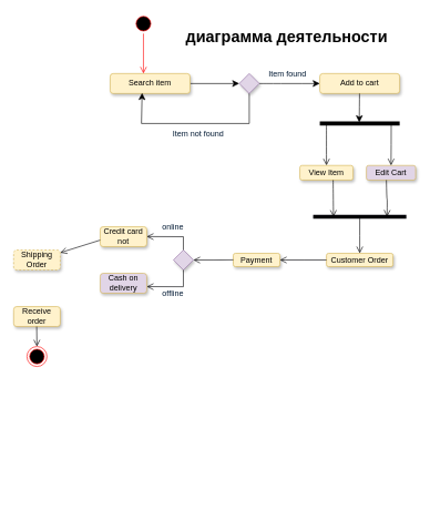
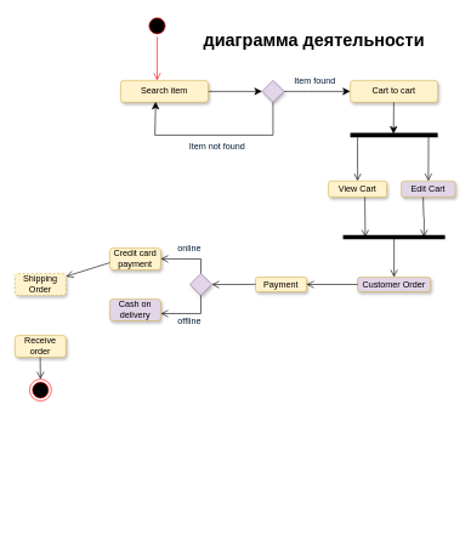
  <mxCell id="0" />
  <mxCell id="1" parent="0" />
  <mxCell id="2" value="" style="rhombus;whiteSpace=wrap;html=1;rounded=0;shadow=1;glass=0;comic=0;strokeColor=#9673a6;strokeWidth=1;fillColor=#e1d5e7;fontSize=12;align=center;" vertex="1" parent="1"><mxGeometry x="359" y="110" width="30" height="30" as="geometry" /></mxCell>
- <mxCell id="3" value="Add to cart" style="rounded=1;whiteSpace=wrap;html=1;shadow=1;glass=0;comic=0;strokeColor=#d6b656;strokeWidth=1;fillColor=#fff2cc;fontSize=12;align=center;" vertex="1" parent="1"><mxGeometry x="480" y="110" width="120" height="30" as="geometry" /></mxCell>
+ <mxCell id="3" value="Cart to cart" style="rounded=1;whiteSpace=wrap;html=1;shadow=1;glass=0;comic=0;strokeColor=#d6b656;strokeWidth=1;fillColor=#fff2cc;fontSize=12;align=center;" vertex="1" parent="1"><mxGeometry x="480" y="110" width="120" height="30" as="geometry" /></mxCell>
  <mxCell id="4" style="edgeStyle=none;html=1;exitX=1;exitY=0.5;entryX=0;entryY=0.5;shadow=0;strokeWidth=1;fontSize=12;fontColor=#001933;rounded=0;startSize=8;endSize=8;curved=1;" edge="1" parent="1" source="2" target="3"><mxGeometry relative="1" as="geometry" /></mxCell>
  <mxCell id="5" style="edgeStyle=none;html=1;exitX=1;exitY=0.5;entryX=1;entryY=0.5;shadow=0;strokeWidth=1;fontSize=12;fontColor=#001933;rounded=0;startSize=8;endSize=8;curved=1;" edge="1" parent="1"><mxGeometry relative="1" as="geometry"><mxPoint x="240" y="743.5" as="sourcePoint" /><mxPoint x="240" y="743.5" as="targetPoint" /></mxGeometry></mxCell>
  <mxCell id="6" style="edgeStyle=orthogonalEdgeStyle;rounded=0;html=1;exitX=1;exitY=0.5;entryX=0;entryY=0.5;jettySize=auto;orthogonalLoop=1;fontSize=12;startSize=8;endSize=8;exitDx=0;exitDy=0;entryDx=0;entryDy=0;" edge="1" parent="1" source="7" target="2"><mxGeometry relative="1" as="geometry" /></mxCell>
  <mxCell id="7" value="Search item" style="rounded=1;whiteSpace=wrap;html=1;shadow=1;glass=0;comic=0;strokeColor=#d6b656;strokeWidth=1;fillColor=#fff2cc;fontSize=12;align=center;" vertex="1" parent="1"><mxGeometry x="165" y="110" width="120" height="30" as="geometry" /></mxCell>
  <mxCell id="8" value="Item found" style="text;html=1;resizable=0;points=[];align=center;verticalAlign=middle;labelBackgroundColor=#ffffff;fontSize=12;fontColor=#001933;" vertex="1" connectable="0" parent="1"><mxGeometry x="430.001" y="110.003" as="geometry" /></mxCell>
  <mxCell id="9" style="edgeStyle=orthogonalEdgeStyle;rounded=0;html=1;entryX=0.4;entryY=0.971;jettySize=auto;orthogonalLoop=1;fontSize=12;startSize=8;endSize=8;entryDx=0;entryDy=0;exitX=0.5;exitY=1;exitDx=0;exitDy=0;entryPerimeter=0;" edge="1" parent="1" source="2" target="7"><mxGeometry relative="1" as="geometry"><mxPoint x="370" y="140" as="sourcePoint" /><mxPoint x="212.48" y="145" as="targetPoint" /><Array as="points"><mxPoint x="374" y="185" /><mxPoint x="212" y="185" /><mxPoint x="212" y="139" /></Array></mxGeometry></mxCell>
  <mxCell id="10" value="Item not found" style="text;html=1;resizable=0;points=[];align=center;verticalAlign=middle;labelBackgroundColor=#ffffff;fontSize=12;fontColor=#001933;" vertex="1" connectable="0" parent="1"><mxGeometry x="308.001" y="200.003" as="geometry"><mxPoint x="-12" as="offset" /></mxGeometry></mxCell>
  <mxCell id="11" value="" style="shape=line;html=1;strokeWidth=6;strokeColor=#000000;" vertex="1" parent="1"><mxGeometry x="480" y="180" width="120" height="10" as="geometry" /></mxCell>
  <mxCell id="12" value="" style="edgeStyle=orthogonalEdgeStyle;html=1;verticalAlign=bottom;endArrow=open;endSize=8;strokeColor=#000000;rounded=0;fontSize=12;curved=1;exitX=0.083;exitY=0.629;exitDx=0;exitDy=0;exitPerimeter=0;entryX=0.5;entryY=0;entryDx=0;entryDy=0;" edge="1" parent="1" source="11" target="14"><mxGeometry relative="1" as="geometry"><mxPoint x="490" y="250" as="targetPoint" /><mxPoint x="490" y="190" as="sourcePoint" /><Array as="points" /></mxGeometry></mxCell>
  <mxCell id="13" style="edgeStyle=none;html=1;exitX=1;exitY=0.5;shadow=0;strokeWidth=1;fontSize=12;fontColor=#001933;rounded=0;startSize=8;endSize=8;curved=1;entryX=0.494;entryY=0.336;entryDx=0;entryDy=0;entryPerimeter=0;" edge="1" parent="1" target="11"><mxGeometry relative="1" as="geometry"><mxPoint x="539.68" y="140" as="sourcePoint" /><mxPoint x="540" y="180" as="targetPoint" /></mxGeometry></mxCell>
- <mxCell id="14" value="View Item" style="rounded=1;whiteSpace=wrap;html=1;shadow=1;glass=0;comic=0;strokeColor=#d6b656;strokeWidth=1;fillColor=#fff2cc;fontSize=12;align=center;" vertex="1" parent="1"><mxGeometry x="450" y="248" width="80" height="22" as="geometry" /></mxCell>
+ <mxCell id="14" value="View Cart" style="rounded=1;whiteSpace=wrap;html=1;shadow=1;glass=0;comic=0;strokeColor=#d6b656;strokeWidth=1;fillColor=#fff2cc;fontSize=12;align=center;" vertex="1" parent="1"><mxGeometry x="450" y="248" width="80" height="22" as="geometry" /></mxCell>
  <mxCell id="15" value="Edit Cart" style="rounded=1;whiteSpace=wrap;html=1;shadow=1;glass=0;comic=0;strokeColor=#d6b656;strokeWidth=1;fillColor=#e1d5e7;fontSize=12;align=center;" vertex="1" parent="1"><mxGeometry x="550" y="248" width="74" height="22" as="geometry" /></mxCell>
  <mxCell id="16" value="" style="edgeStyle=orthogonalEdgeStyle;html=1;verticalAlign=bottom;endArrow=open;endSize=8;strokeColor=#000000;rounded=0;fontSize=12;curved=1;entryX=0.5;entryY=0;entryDx=0;entryDy=0;exitX=0.894;exitY=0.36;exitDx=0;exitDy=0;exitPerimeter=0;" edge="1" parent="1" source="11" target="15"><mxGeometry relative="1" as="geometry"><mxPoint x="590" y="250" as="targetPoint" /><mxPoint x="590" y="180" as="sourcePoint" /></mxGeometry></mxCell>
  <mxCell id="17" value="" style="shape=line;html=1;strokeWidth=6;strokeColor=#000005;" vertex="1" parent="1"><mxGeometry x="470" y="320" width="140" height="10" as="geometry" /></mxCell>
  <mxCell id="18" value="" style="edgeStyle=orthogonalEdgeStyle;html=1;verticalAlign=bottom;endArrow=open;endSize=8;strokeColor=#000005;rounded=0;fontSize=12;curved=1;exitX=0.5;exitY=0.5;exitDx=0;exitDy=0;exitPerimeter=0;" edge="1" parent="1" source="17"><mxGeometry relative="1" as="geometry"><mxPoint x="540" y="380" as="targetPoint" /></mxGeometry></mxCell>
  <mxCell id="19" value="" style="edgeStyle=orthogonalEdgeStyle;html=1;verticalAlign=bottom;endArrow=open;endSize=8;strokeColor=#000000;rounded=0;fontSize=12;curved=1;entryX=0.218;entryY=0.519;entryDx=0;entryDy=0;entryPerimeter=0;" edge="1" parent="1" target="17"><mxGeometry relative="1" as="geometry"><mxPoint x="500" y="300" as="targetPoint" /><mxPoint x="500" y="270" as="sourcePoint" /><Array as="points" /></mxGeometry></mxCell>
  <mxCell id="20" value="" style="edgeStyle=orthogonalEdgeStyle;html=1;verticalAlign=bottom;endArrow=open;endSize=8;strokeColor=#000000;rounded=0;fontSize=12;curved=1;entryX=0.218;entryY=0.519;entryDx=0;entryDy=0;entryPerimeter=0;" edge="1" parent="1"><mxGeometry relative="1" as="geometry"><mxPoint x="581" y="325" as="targetPoint" /><mxPoint x="580" y="270" as="sourcePoint" /><Array as="points" /></mxGeometry></mxCell>
- <mxCell id="21" value="Customer Order" style="rounded=1;whiteSpace=wrap;html=1;shadow=1;glass=0;comic=0;strokeColor=#d6b656;strokeWidth=1;fillColor=#fff2cc;fontSize=12;align=center;" vertex="1" parent="1"><mxGeometry x="490" y="380" width="100" height="20" as="geometry" /></mxCell>
+ <mxCell id="21" value="Customer Order" style="rounded=1;whiteSpace=wrap;html=1;shadow=1;glass=0;comic=0;strokeColor=#d6b656;strokeWidth=1;fillColor=#e1d5e7;fontSize=12;align=center;" vertex="1" parent="1"><mxGeometry x="490" y="380" width="100" height="20" as="geometry" /></mxCell>
  <mxCell id="22" value="" style="edgeStyle=orthogonalEdgeStyle;html=1;verticalAlign=bottom;endArrow=open;endSize=8;strokeColor=#000005;rounded=0;fontSize=12;curved=1;exitX=0;exitY=0.5;exitDx=0;exitDy=0;" edge="1" parent="1" source="21"><mxGeometry relative="1" as="geometry"><mxPoint x="420" y="390" as="targetPoint" /><mxPoint x="440" y="380" as="sourcePoint" /></mxGeometry></mxCell>
  <mxCell id="23" value="Payment" style="rounded=1;whiteSpace=wrap;html=1;shadow=1;glass=0;comic=0;strokeColor=#d6b656;strokeWidth=1;fillColor=#fff2cc;fontSize=12;align=center;" vertex="1" parent="1"><mxGeometry x="350" y="380" width="70" height="20" as="geometry" /></mxCell>
  <mxCell id="24" value="" style="edgeStyle=orthogonalEdgeStyle;html=1;verticalAlign=bottom;endArrow=open;endSize=8;strokeColor=#000005;rounded=0;fontSize=12;curved=1;exitX=0;exitY=0.5;exitDx=0;exitDy=0;" edge="1" parent="1"><mxGeometry relative="1" as="geometry"><mxPoint x="290" y="390" as="targetPoint" /><mxPoint x="350" y="389.79" as="sourcePoint" /></mxGeometry></mxCell>
  <mxCell id="25" value="" style="rhombus;whiteSpace=wrap;html=1;rounded=0;shadow=1;glass=0;comic=0;strokeColor=#9673a6;strokeWidth=1;fillColor=#e1d5e7;fontSize=12;align=center;" vertex="1" parent="1"><mxGeometry x="260" y="375" width="30" height="30" as="geometry" /></mxCell>
- <mxCell id="26" value="Credit card not" style="rounded=1;whiteSpace=wrap;html=1;shadow=1;glass=0;comic=0;strokeColor=#d6b656;strokeWidth=1;fillColor=#fff2cc;fontSize=12;align=center;" vertex="1" parent="1"><mxGeometry x="150" y="340" width="70" height="30" as="geometry" /></mxCell>
+ <mxCell id="26" value="Credit card payment" style="rounded=1;whiteSpace=wrap;html=1;shadow=1;glass=0;comic=0;strokeColor=#d6b656;strokeWidth=1;fillColor=#fff2cc;fontSize=12;align=center;" vertex="1" parent="1"><mxGeometry x="150" y="340" width="70" height="30" as="geometry" /></mxCell>
  <mxCell id="27" value="Cash on delivery" style="rounded=1;whiteSpace=wrap;html=1;shadow=1;glass=0;comic=0;strokeColor=#d6b656;strokeWidth=1;fillColor=#e1d5e7;fontSize=12;align=center;" vertex="1" parent="1"><mxGeometry x="150" y="410" width="70" height="30" as="geometry" /></mxCell>
  <mxCell id="28" value="" style="html=1;verticalAlign=bottom;endArrow=open;endSize=8;strokeColor=#000005;rounded=0;fontSize=12;exitX=0.5;exitY=0;exitDx=0;exitDy=0;" edge="1" parent="1" source="25"><mxGeometry relative="1" as="geometry"><mxPoint x="220" y="354.84" as="targetPoint" /><mxPoint x="280" y="354.63" as="sourcePoint" /><Array as="points"><mxPoint x="275" y="355" /></Array></mxGeometry></mxCell>
  <mxCell id="29" value="" style="html=1;verticalAlign=bottom;endArrow=open;endSize=8;strokeColor=#000005;rounded=0;fontSize=12;exitX=0.5;exitY=1;exitDx=0;exitDy=0;" edge="1" parent="1" source="25"><mxGeometry relative="1" as="geometry"><mxPoint x="220" y="430" as="targetPoint" /><mxPoint x="275" y="450.16" as="sourcePoint" /><Array as="points"><mxPoint x="275" y="430.16" /></Array></mxGeometry></mxCell>
  <mxCell id="30" value="online" style="text;html=1;resizable=0;points=[];align=center;verticalAlign=middle;labelBackgroundColor=#ffffff;fontSize=12;fontColor=#001933;" vertex="1" connectable="0" parent="1"><mxGeometry x="270.001" y="340.003" as="geometry"><mxPoint x="-12" as="offset" /></mxGeometry></mxCell>
  <mxCell id="31" value="offline" style="text;html=1;resizable=0;points=[];align=center;verticalAlign=middle;labelBackgroundColor=#ffffff;fontSize=12;fontColor=#001933;" vertex="1" connectable="0" parent="1"><mxGeometry x="270.001" y="440.003" as="geometry"><mxPoint x="-12" as="offset" /></mxGeometry></mxCell>
  <mxCell id="32" value="" style="html=1;verticalAlign=bottom;endArrow=open;endSize=8;strokeColor=#000005;rounded=0;fontSize=12;exitX=0.5;exitY=0;exitDx=0;exitDy=0;" edge="1" parent="1" target="33"><mxGeometry relative="1" as="geometry"><mxPoint x="95" y="340" as="targetPoint" /><mxPoint x="150" y="360.16" as="sourcePoint" /><Array as="points" /></mxGeometry></mxCell>
  <mxCell id="33" value="Shipping Order" style="rounded=1;whiteSpace=wrap;html=1;shadow=1;glass=0;comic=0;strokeColor=#d6b656;strokeWidth=1;fillColor=#fff2cc;fontSize=12;align=center;dashed=1;" vertex="1" parent="1"><mxGeometry x="20" y="375" width="70" height="30" as="geometry" /></mxCell>
  <mxCell id="34" value="Receive order" style="rounded=1;whiteSpace=wrap;html=1;shadow=1;glass=0;comic=0;strokeColor=#d6b656;strokeWidth=1;fillColor=#fff2cc;fontSize=12;align=center;" vertex="1" parent="1"><mxGeometry x="20" y="460" width="70" height="30" as="geometry" /></mxCell>
  <mxCell id="35" value="" style="html=1;verticalAlign=bottom;endArrow=open;endSize=8;strokeColor=#000005;rounded=0;fontSize=12;exitX=0.5;exitY=1;exitDx=0;exitDy=0;" edge="1" parent="1"><mxGeometry relative="1" as="geometry"><mxPoint x="55" y="520" as="targetPoint" /><mxPoint x="54.57" y="490" as="sourcePoint" /><Array as="points" /></mxGeometry></mxCell>
  <mxCell id="36" value="" style="ellipse;html=1;shape=endState;fillColor=#000000;strokeColor=#ff0000;" vertex="1" parent="1"><mxGeometry x="40" y="520" width="30" height="30" as="geometry" /></mxCell>
  <mxCell id="37" value="" style="ellipse;html=1;shape=startState;fillColor=#000000;strokeColor=#ff0000;" vertex="1" parent="1"><mxGeometry x="200" y="20" width="30" height="30" as="geometry" /></mxCell>
  <mxCell id="38" value="" style="edgeStyle=orthogonalEdgeStyle;html=1;verticalAlign=bottom;endArrow=open;endSize=8;strokeColor=#ff0000;rounded=0;fontSize=12;curved=1;" edge="1" parent="1" source="37"><mxGeometry relative="1" as="geometry"><mxPoint x="215" y="110" as="targetPoint" /></mxGeometry></mxCell>
  <mxCell id="39" value="диаграмма деятельности" style="text;strokeColor=none;fillColor=none;html=1;fontSize=24;fontStyle=1;verticalAlign=middle;align=center;" vertex="1" parent="1"><mxGeometry x="275" y="35" width="310" height="40" as="geometry" /></mxCell>
